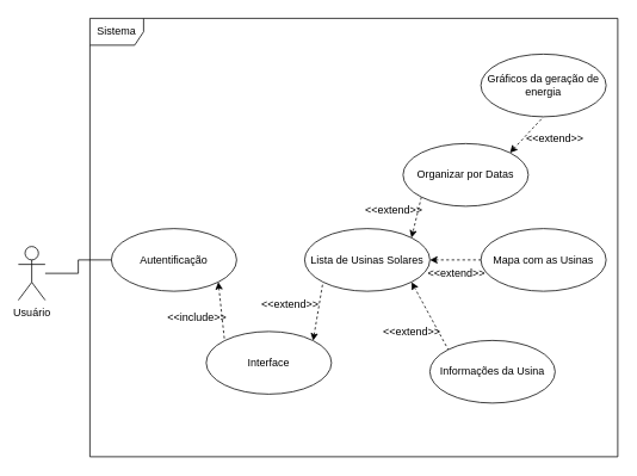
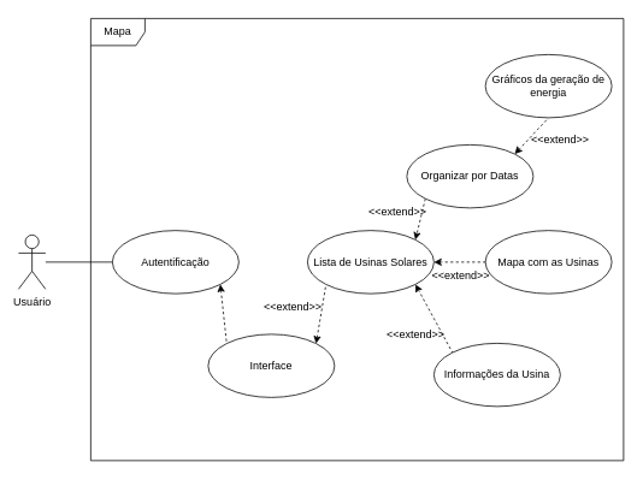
  <mxCell id="0" />
  <mxCell id="1" parent="0" />
  <mxCell id="2" style="edgeStyle=orthogonalEdgeStyle;rounded=0;orthogonalLoop=1;jettySize=auto;html=1;endArrow=none;endFill=0;" edge="1" parent="1" source="3" target="5"><mxGeometry relative="1" as="geometry" /></mxCell>
- <mxCell id="3" value="Usuário" style="shape=umlActor;verticalLabelPosition=bottom;verticalAlign=top;html=1;" vertex="1" parent="1"><mxGeometry x="20" y="275" width="30" height="60" as="geometry" /></mxCell>
+ <mxCell id="3" value="Usuário" style="shape=umlActor;verticalLabelPosition=bottom;verticalAlign=top;html=1;" vertex="1" parent="1"><mxGeometry x="20" y="260" width="30" height="60" as="geometry" /></mxCell>
  <mxCell id="4" value="" style="rounded=0;orthogonalLoop=1;jettySize=auto;exitX=1;exitY=1;exitDx=0;exitDy=0;entryX=0;entryY=0;entryDx=0;entryDy=0;endArrow=none;endFill=0;dashed=1;startArrow=classic;startFill=1;html=1;" edge="1" parent="1" source="5" target="7"><mxGeometry relative="1" as="geometry" /></mxCell>
  <mxCell id="5" value="Autentificação" style="ellipse;whiteSpace=wrap;html=1;" vertex="1" parent="1"><mxGeometry x="124" y="255" width="140" height="70" as="geometry" /></mxCell>
  <mxCell id="6" style="rounded=0;orthogonalLoop=1;jettySize=auto;html=1;exitX=1;exitY=0;exitDx=0;exitDy=0;entryX=0;entryY=1;entryDx=0;entryDy=0;endArrow=none;endFill=0;dashed=1;startArrow=classic;startFill=1;" edge="1" parent="1" source="7" target="10"><mxGeometry relative="1" as="geometry" /></mxCell>
  <mxCell id="7" value="Interface" style="ellipse;whiteSpace=wrap;html=1;" vertex="1" parent="1"><mxGeometry x="230" y="370" width="140" height="70" as="geometry" /></mxCell>
  <mxCell id="8" style="edgeStyle=orthogonalEdgeStyle;rounded=0;orthogonalLoop=1;jettySize=auto;html=1;exitX=1;exitY=0.5;exitDx=0;exitDy=0;entryX=0;entryY=0.5;entryDx=0;entryDy=0;endArrow=none;endFill=0;dashed=1;startArrow=classic;startFill=1;" edge="1" parent="1" source="10" target="16"><mxGeometry relative="1" as="geometry" /></mxCell>
  <mxCell id="9" style="rounded=0;orthogonalLoop=1;jettySize=auto;html=1;exitX=1;exitY=1;exitDx=0;exitDy=0;entryX=0;entryY=0;entryDx=0;entryDy=0;endArrow=none;endFill=0;dashed=1;startArrow=classic;startFill=1;" edge="1" parent="1" source="10" target="11"><mxGeometry relative="1" as="geometry" /></mxCell>
  <mxCell id="10" value="Lista de Usinas Solares" style="ellipse;whiteSpace=wrap;html=1;" vertex="1" parent="1"><mxGeometry x="340" y="255" width="140" height="70" as="geometry" /></mxCell>
  <mxCell id="11" value="Informações da Usina" style="ellipse;whiteSpace=wrap;html=1;" vertex="1" parent="1"><mxGeometry x="480" y="380" width="140" height="70" as="geometry" /></mxCell>
  <mxCell id="12" style="rounded=0;orthogonalLoop=1;jettySize=auto;html=1;exitX=0;exitY=1;exitDx=0;exitDy=0;entryX=1;entryY=0;entryDx=0;entryDy=0;endArrow=classic;endFill=1;dashed=1;startArrow=none;startFill=0;" edge="1" parent="1" source="14" target="10"><mxGeometry relative="1" as="geometry" /></mxCell>
  <mxCell id="13" style="rounded=0;orthogonalLoop=1;jettySize=auto;html=1;exitX=1;exitY=0;exitDx=0;exitDy=0;entryX=0.5;entryY=1;entryDx=0;entryDy=0;endArrow=none;endFill=0;dashed=1;startArrow=classic;startFill=1;" edge="1" parent="1" source="14" target="15"><mxGeometry relative="1" as="geometry" /></mxCell>
  <mxCell id="14" value="Organizar por Datas" style="ellipse;whiteSpace=wrap;html=1;" vertex="1" parent="1"><mxGeometry x="450" y="160" width="140" height="70" as="geometry" /></mxCell>
  <mxCell id="15" value="Gráficos da geração de energia" style="ellipse;whiteSpace=wrap;html=1;" vertex="1" parent="1"><mxGeometry x="537" y="60" width="140" height="70" as="geometry" /></mxCell>
  <mxCell id="16" value="Mapa com as Usinas" style="ellipse;whiteSpace=wrap;html=1;" vertex="1" parent="1"><mxGeometry x="537" y="255" width="140" height="70" as="geometry" /></mxCell>
- <mxCell id="17" value="Sistema" style="shape=umlFrame;whiteSpace=wrap;html=1;pointerEvents=0;" vertex="1" parent="1"><mxGeometry x="100" y="20" width="590" height="490" as="geometry" /></mxCell>
- <mxCell id="18" value="&amp;lt;&amp;lt;include&amp;gt;&amp;gt;" style="text;html=1;strokeColor=none;fillColor=none;align=center;verticalAlign=middle;whiteSpace=wrap;rounded=0;" vertex="1" parent="1"><mxGeometry x="190" y="340" width="60" height="30" as="geometry" /></mxCell>
+ <mxCell id="17" value="Mapa" style="shape=umlFrame;whiteSpace=wrap;html=1;pointerEvents=0;" vertex="1" parent="1"><mxGeometry x="100" y="20" width="590" height="490" as="geometry" /></mxCell>
  <mxCell id="19" value="&amp;lt;&amp;lt;extend&amp;gt;&amp;gt;" style="text;html=1;strokeColor=none;fillColor=none;align=center;verticalAlign=middle;whiteSpace=wrap;rounded=0;" vertex="1" parent="1"><mxGeometry x="294" y="325" width="60" height="30" as="geometry" /></mxCell>
  <mxCell id="20" value="&amp;lt;&amp;lt;extend&amp;gt;&amp;gt;" style="text;html=1;strokeColor=none;fillColor=none;align=center;verticalAlign=middle;whiteSpace=wrap;rounded=0;" vertex="1" parent="1"><mxGeometry x="430" y="355" width="60" height="30" as="geometry" /></mxCell>
  <mxCell id="21" value="&amp;lt;&amp;lt;extend&amp;gt;&amp;gt;" style="text;html=1;strokeColor=none;fillColor=none;align=center;verticalAlign=middle;whiteSpace=wrap;rounded=0;" vertex="1" parent="1"><mxGeometry x="480" y="290" width="60" height="30" as="geometry" /></mxCell>
  <mxCell id="22" value="&amp;lt;&amp;lt;extend&amp;gt;&amp;gt;" style="text;html=1;strokeColor=none;fillColor=none;align=center;verticalAlign=middle;whiteSpace=wrap;rounded=0;" vertex="1" parent="1"><mxGeometry x="410" y="220" width="60" height="30" as="geometry" /></mxCell>
  <mxCell id="23" value="&amp;lt;&amp;lt;extend&amp;gt;&amp;gt;" style="text;html=1;strokeColor=none;fillColor=none;align=center;verticalAlign=middle;whiteSpace=wrap;rounded=0;" vertex="1" parent="1"><mxGeometry x="590" y="140" width="60" height="30" as="geometry" /></mxCell>
